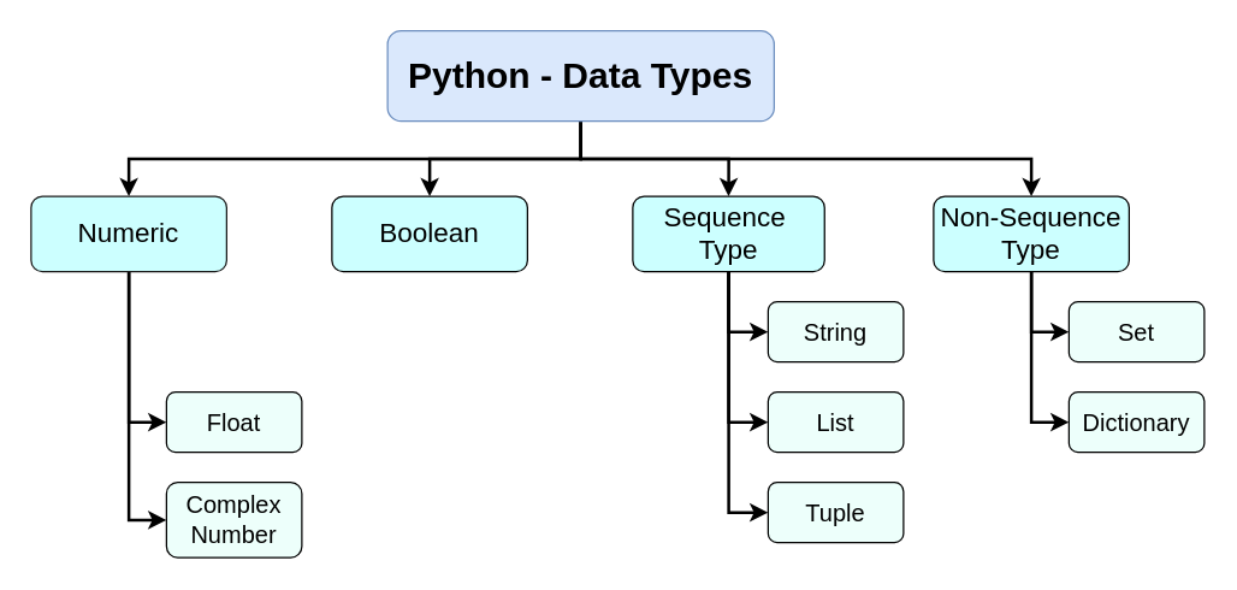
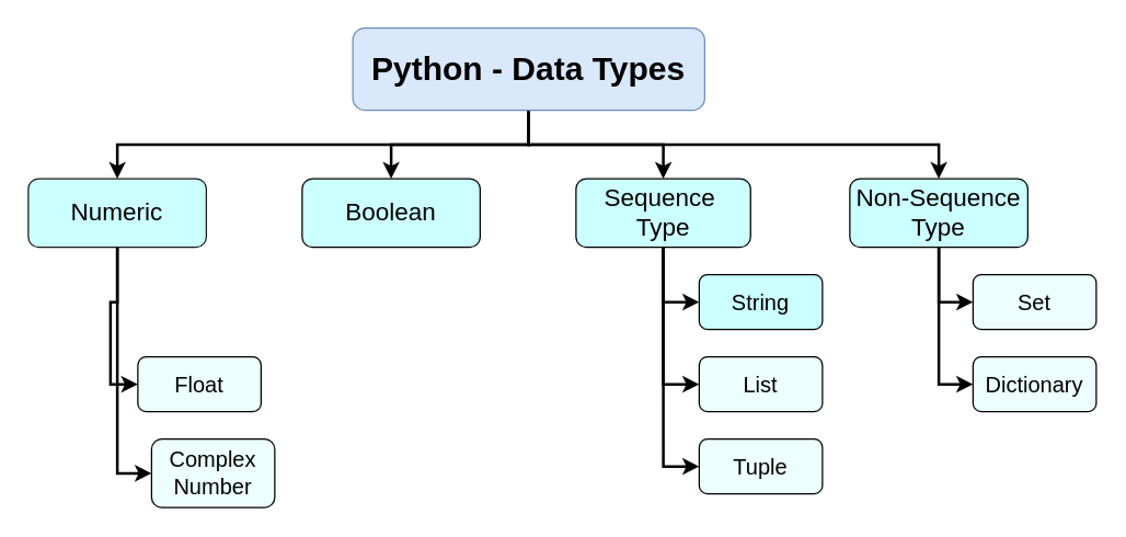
  <mxCell id="0" />
  <mxCell id="1" parent="0" />
  <mxCell id="2" style="edgeStyle=orthogonalEdgeStyle;rounded=0;orthogonalLoop=1;jettySize=auto;html=1;exitX=0.5;exitY=1;exitDx=0;exitDy=0;strokeWidth=2;" edge="1" parent="1" source="6" target="10"><mxGeometry relative="1" as="geometry" /></mxCell>
  <mxCell id="3" style="edgeStyle=orthogonalEdgeStyle;rounded=0;orthogonalLoop=1;jettySize=auto;html=1;exitX=0.5;exitY=1;exitDx=0;exitDy=0;entryX=0.5;entryY=0;entryDx=0;entryDy=0;strokeWidth=2;" edge="1" parent="1" source="6" target="7"><mxGeometry relative="1" as="geometry" /></mxCell>
  <mxCell id="4" style="edgeStyle=orthogonalEdgeStyle;rounded=0;orthogonalLoop=1;jettySize=auto;html=1;exitX=0.5;exitY=1;exitDx=0;exitDy=0;entryX=0.5;entryY=0;entryDx=0;entryDy=0;strokeWidth=2;" edge="1" parent="1" source="6" target="14"><mxGeometry relative="1" as="geometry" /></mxCell>
  <mxCell id="5" style="edgeStyle=orthogonalEdgeStyle;rounded=0;orthogonalLoop=1;jettySize=auto;html=1;exitX=0.5;exitY=1;exitDx=0;exitDy=0;entryX=0.5;entryY=0;entryDx=0;entryDy=0;strokeWidth=2;" edge="1" parent="1" source="6" target="17"><mxGeometry relative="1" as="geometry" /></mxCell>
  <mxCell id="6" value="&lt;b&gt;Python - Data Types&lt;/b&gt;" style="rounded=1;whiteSpace=wrap;html=1;fontSize=24;fillColor=#dae8fc;strokeColor=#6c8ebf;" vertex="1" parent="1"><mxGeometry x="257" y="20" width="257" height="60" as="geometry" /></mxCell>
  <mxCell id="7" value="Boolean" style="rounded=1;whiteSpace=wrap;html=1;fontSize=18;fillColor=#CCFFFF;strokeColor=#000000;" vertex="1" parent="1"><mxGeometry x="220" y="130" width="130" height="50" as="geometry" /></mxCell>
  <mxCell id="8" style="edgeStyle=orthogonalEdgeStyle;rounded=0;orthogonalLoop=1;jettySize=auto;html=1;exitX=0.5;exitY=1;exitDx=0;exitDy=0;entryX=0;entryY=0.5;entryDx=0;entryDy=0;strokeWidth=2;" edge="1" parent="1" source="10" target="19"><mxGeometry relative="1" as="geometry" /></mxCell>
  <mxCell id="9" style="edgeStyle=orthogonalEdgeStyle;rounded=0;orthogonalLoop=1;jettySize=auto;html=1;exitX=0.5;exitY=1;exitDx=0;exitDy=0;entryX=0;entryY=0.5;entryDx=0;entryDy=0;strokeWidth=2;" edge="1" parent="1" source="10" target="18"><mxGeometry relative="1" as="geometry" /></mxCell>
  <mxCell id="10" value="Numeric" style="rounded=1;whiteSpace=wrap;html=1;fontSize=18;fillColor=#CCFFFF;strokeColor=#1A1A1A;" vertex="1" parent="1"><mxGeometry x="20" y="130" width="130" height="50" as="geometry" /></mxCell>
  <mxCell id="11" style="edgeStyle=orthogonalEdgeStyle;rounded=0;orthogonalLoop=1;jettySize=auto;html=1;exitX=0.5;exitY=1;exitDx=0;exitDy=0;entryX=0;entryY=0.5;entryDx=0;entryDy=0;strokeWidth=2;" edge="1" parent="1" source="14" target="20"><mxGeometry relative="1" as="geometry" /></mxCell>
  <mxCell id="12" style="edgeStyle=orthogonalEdgeStyle;rounded=0;orthogonalLoop=1;jettySize=auto;html=1;exitX=0.5;exitY=1;exitDx=0;exitDy=0;entryX=0;entryY=0.5;entryDx=0;entryDy=0;strokeWidth=2;" edge="1" parent="1" source="14" target="21"><mxGeometry relative="1" as="geometry" /></mxCell>
  <mxCell id="13" style="edgeStyle=orthogonalEdgeStyle;rounded=0;orthogonalLoop=1;jettySize=auto;html=1;exitX=0.5;exitY=1;exitDx=0;exitDy=0;entryX=0;entryY=0.5;entryDx=0;entryDy=0;strokeWidth=2;" edge="1" parent="1" source="14" target="22"><mxGeometry relative="1" as="geometry" /></mxCell>
  <mxCell id="14" value="&lt;div&gt;Sequence&amp;nbsp;&lt;/div&gt;&lt;div&gt;Type&lt;/div&gt;" style="rounded=1;whiteSpace=wrap;html=1;fontSize=18;fillColor=#CCFFFF;strokeColor=#000000;" vertex="1" parent="1"><mxGeometry x="420" y="130" width="127.5" height="50" as="geometry" /></mxCell>
  <mxCell id="15" style="edgeStyle=orthogonalEdgeStyle;rounded=0;orthogonalLoop=1;jettySize=auto;html=1;exitX=0.5;exitY=1;exitDx=0;exitDy=0;entryX=0;entryY=0.5;entryDx=0;entryDy=0;strokeWidth=2;" edge="1" parent="1" source="17" target="23"><mxGeometry relative="1" as="geometry" /></mxCell>
  <mxCell id="16" style="edgeStyle=orthogonalEdgeStyle;rounded=0;orthogonalLoop=1;jettySize=auto;html=1;exitX=0.5;exitY=1;exitDx=0;exitDy=0;entryX=0;entryY=0.5;entryDx=0;entryDy=0;strokeWidth=2;" edge="1" parent="1" source="17" target="24"><mxGeometry relative="1" as="geometry" /></mxCell>
  <mxCell id="17" value="&lt;div&gt;Non-Sequence Type&lt;/div&gt;" style="rounded=1;whiteSpace=wrap;html=1;fontSize=18;fillColor=#CCFFFF;strokeColor=#000000;" vertex="1" parent="1"><mxGeometry x="620" y="130" width="130" height="50" as="geometry" /></mxCell>
  <mxCell id="18" value="&lt;div style=&quot;font-size: 16px;&quot;&gt;&lt;font style=&quot;font-size: 16px;&quot;&gt;Complex &lt;br style=&quot;font-size: 16px;&quot;&gt;&lt;/font&gt;&lt;/div&gt;&lt;div style=&quot;font-size: 16px;&quot;&gt;&lt;font style=&quot;font-size: 16px;&quot;&gt;&lt;font style=&quot;font-size: 16px;&quot;&gt;Number&lt;/font&gt;&lt;br style=&quot;font-size: 16px;&quot;&gt;&lt;/font&gt;&lt;/div&gt;" style="rounded=1;whiteSpace=wrap;html=1;fontSize=16;fillColor=#EDFFFB;" vertex="1" parent="1"><mxGeometry x="110" y="320" width="90" height="50" as="geometry" /></mxCell>
- <mxCell id="19" value="Float" style="rounded=1;whiteSpace=wrap;html=1;fontSize=16;fillColor=#EDFFFB;" vertex="1" parent="1"><mxGeometry x="110" y="260" width="90" height="40" as="geometry" /></mxCell>
- <mxCell id="20" value="String" style="rounded=1;whiteSpace=wrap;html=1;fontSize=16;fillColor=#EDFFFB;" vertex="1" parent="1"><mxGeometry x="510" y="200" width="90" height="40" as="geometry" /></mxCell>
+ <mxCell id="19" value="Float" style="rounded=1;whiteSpace=wrap;html=1;fontSize=16;fillColor=#EDFFFB;" vertex="1" parent="1"><mxGeometry x="100" y="260" width="90" height="40" as="geometry" /></mxCell>
+ <mxCell id="20" value="String" style="rounded=1;whiteSpace=wrap;html=1;fontSize=16;fillColor=#ccffff;" vertex="1" parent="1"><mxGeometry x="510" y="200" width="90" height="40" as="geometry" /></mxCell>
  <mxCell id="21" value="List" style="rounded=1;whiteSpace=wrap;html=1;fontSize=16;fillColor=#EDFFFB;" vertex="1" parent="1"><mxGeometry x="510" y="260" width="90" height="40" as="geometry" /></mxCell>
  <mxCell id="22" value="Tuple" style="rounded=1;whiteSpace=wrap;html=1;fontSize=16;fillColor=#EDFFFB;" vertex="1" parent="1"><mxGeometry x="510" y="320" width="90" height="40" as="geometry" /></mxCell>
  <mxCell id="23" value="Set" style="rounded=1;whiteSpace=wrap;html=1;fontSize=16;fillColor=#EDFFFB;" vertex="1" parent="1"><mxGeometry x="710" y="200" width="90" height="40" as="geometry" /></mxCell>
  <mxCell id="24" value="Dictionary" style="rounded=1;whiteSpace=wrap;html=1;fontSize=16;fillColor=#EDFFFB;" vertex="1" parent="1"><mxGeometry x="710" y="260" width="90" height="40" as="geometry" /></mxCell>
